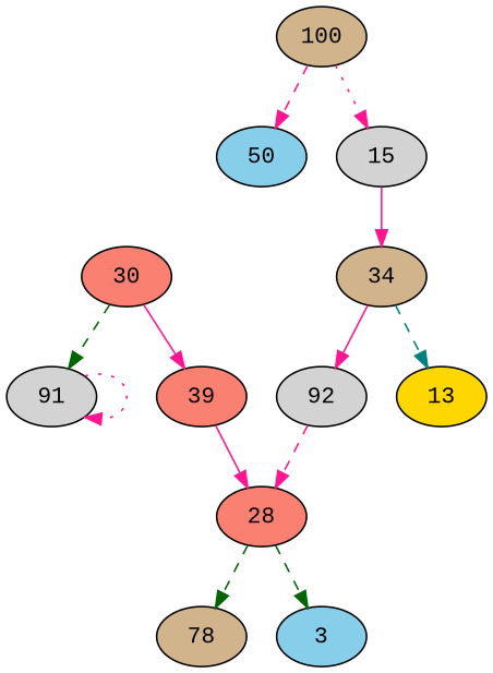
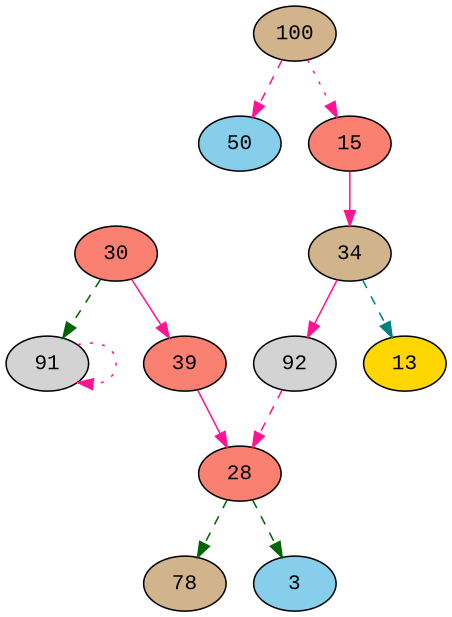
  digraph {
    fontname="Liberation Mono"
    node [fillcolor=lightgrey fontname="Liberation Mono" style=filled]
    edge [color=deeppink fontname="Liberation Mono" style=dashed]
    n1 [label=91]
    28 [fillcolor=salmon]
    78 [fillcolor=tan]
    3 [fillcolor=skyblue]
    39 [fillcolor=salmon]
    30 [fillcolor=salmon]
    50 [fillcolor=skyblue]
    92
    34 [fillcolor=tan]
    13 [fillcolor=gold]
-   15
+   15 [fillcolor=salmon]
    100 [fillcolor=tan]
    n1 -> n1 [style=dotted]
    28 -> 78 [color=darkgreen]
    28 -> 3 [color=darkgreen]
    39 -> 28 [style=solid]
    30 -> n1 [color=darkgreen]
    30 -> 39 [style=solid]
    92 -> 28
    34 -> 92 [style=solid]
    34 -> 13 [color=teal]
    15 -> 34 [style=solid]
    100 -> 50
    100 -> 15 [style=dotted]
  }
